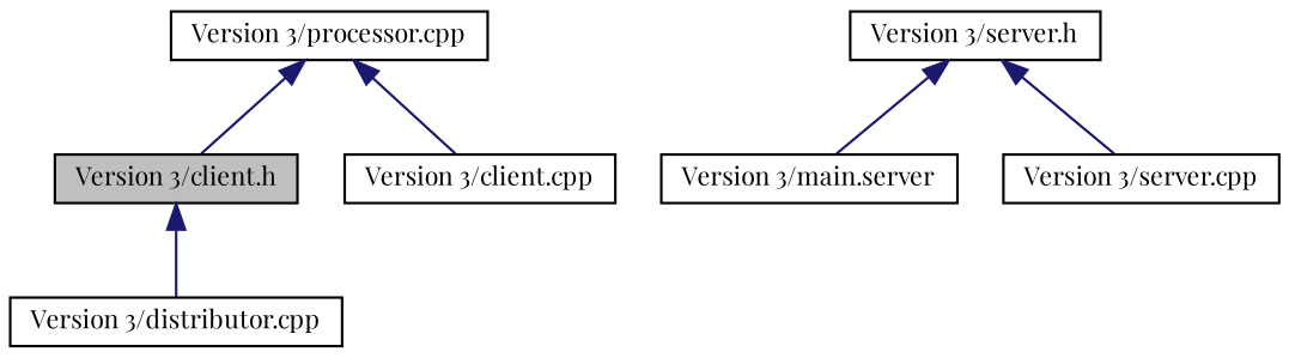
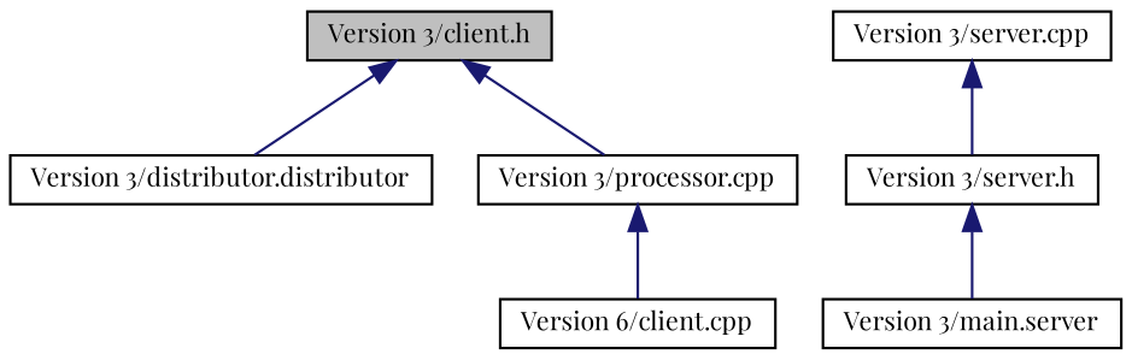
  digraph {
    fontname="Playfair Display"
    node [color=black fillcolor=white fontname="Playfair Display" fontsize=10 shape=record style=filled]
    edge [color=midnightblue dir=back fontname="Playfair Display" fontsize=10 labelfontname=Helvetica labelfontsize=10 style=solid]
    n1 [fillcolor=grey75 fontcolor=black height=0.2 label="Version 3/client.h" width=0.4]
-   n2 [height=0.2 label="Version 3/distributor.cpp" width=0.4]
+   n2 [height=0.2 label="Version 3/distributor.distributor" width=0.4]
    n3 [height=0.2 label="Version 3/processor.cpp" width=0.4]
-   n4 [height=0.2 label="Version 3/client.cpp" width=0.4]
+   n4 [height=0.2 label="Version 6/client.cpp" width=0.4]
    n5 [height=0.2 label="Version 3/server.h" width=0.4]
    n6 [height=0.2 label="Version 3/main.server" width=0.4]
    n7 [height=0.2 label="Version 3/server.cpp" width=0.4]
    n1 -> n2
-   n3 -> n1
+   n1 -> n3
    n3 -> n4
    n5 -> n6
-   n5 -> n7
+   n7 -> n5
  }
